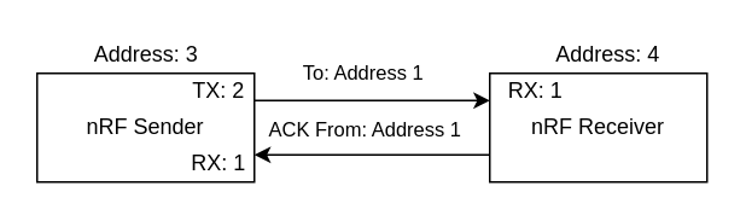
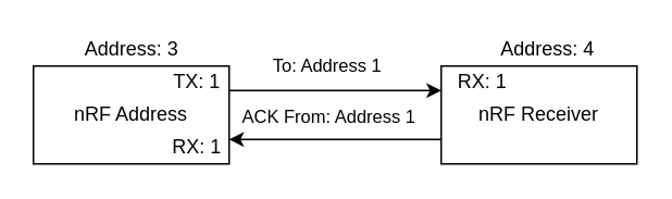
  <mxCell id="0" />
  <mxCell id="1" parent="0" />
  <mxCell id="2" value="To: Address 1" style="edgeStyle=orthogonalEdgeStyle;rounded=0;orthogonalLoop=1;jettySize=auto;html=1;entryX=0;entryY=0.25;entryDx=0;entryDy=0;exitX=1;exitY=0.25;exitDx=0;exitDy=0;" parent="1" source="6" target="3" edge="1"><mxGeometry x="-0.077" y="15" relative="1" as="geometry"><mxPoint as="offset" /></mxGeometry></mxCell>
  <mxCell id="3" value="nRF Receiver" style="rounded=0;whiteSpace=wrap;html=1;align=center;" parent="1" vertex="1"><mxGeometry x="270" y="40" width="120" height="60" as="geometry" /></mxCell>
  <mxCell id="4" style="edgeStyle=orthogonalEdgeStyle;rounded=0;orthogonalLoop=1;jettySize=auto;html=1;exitX=0;exitY=0.75;exitDx=0;exitDy=0;entryX=1;entryY=0.75;entryDx=0;entryDy=0;" parent="1" source="3" target="6" edge="1"><mxGeometry relative="1" as="geometry" /></mxCell>
  <mxCell id="5" value="ACK From: Address 1" style="edgeLabel;html=1;align=center;verticalAlign=middle;resizable=0;points=[];" parent="4" vertex="1" connectable="0"><mxGeometry x="0.154" relative="1" as="geometry"><mxPoint x="5" y="-15" as="offset" /></mxGeometry></mxCell>
- <mxCell id="6" value="nRF Sender" style="rounded=0;whiteSpace=wrap;html=1;align=center;" parent="1" vertex="1"><mxGeometry x="20" y="40" width="120" height="60" as="geometry" /></mxCell>
+ <mxCell id="6" value="nRF Address" style="rounded=0;whiteSpace=wrap;html=1;align=center;" parent="1" vertex="1"><mxGeometry x="20" y="40" width="120" height="60" as="geometry" /></mxCell>
  <mxCell id="7" value="Address: 3" style="text;html=1;align=center;verticalAlign=middle;resizable=0;points=[];autosize=1;strokeColor=none;" parent="1" vertex="1"><mxGeometry x="45" y="20" width="70" height="20" as="geometry" /></mxCell>
  <mxCell id="8" value="Address: 4" style="text;html=1;align=center;verticalAlign=middle;resizable=0;points=[];autosize=1;strokeColor=none;" parent="1" vertex="1"><mxGeometry x="300" y="20" width="70" height="20" as="geometry" /></mxCell>
  <mxCell id="9" value="RX: 1" style="text;html=1;align=center;verticalAlign=middle;resizable=0;points=[];autosize=1;strokeColor=none;" parent="1" vertex="1"><mxGeometry x="270" y="40" width="50" height="20" as="geometry" /></mxCell>
- <mxCell id="10" value="TX: 2" style="text;html=1;align=center;verticalAlign=middle;resizable=0;points=[];autosize=1;strokeColor=none;" parent="1" vertex="1"><mxGeometry x="100" y="40" width="40" height="20" as="geometry" /></mxCell>
+ <mxCell id="10" value="TX: 1" style="text;html=1;align=center;verticalAlign=middle;resizable=0;points=[];autosize=1;strokeColor=none;" parent="1" vertex="1"><mxGeometry x="100" y="40" width="40" height="20" as="geometry" /></mxCell>
  <mxCell id="11" value="RX: 1" style="text;html=1;align=center;verticalAlign=middle;resizable=0;points=[];autosize=1;strokeColor=none;" parent="1" vertex="1"><mxGeometry x="95" y="80" width="50" height="20" as="geometry" /></mxCell>
